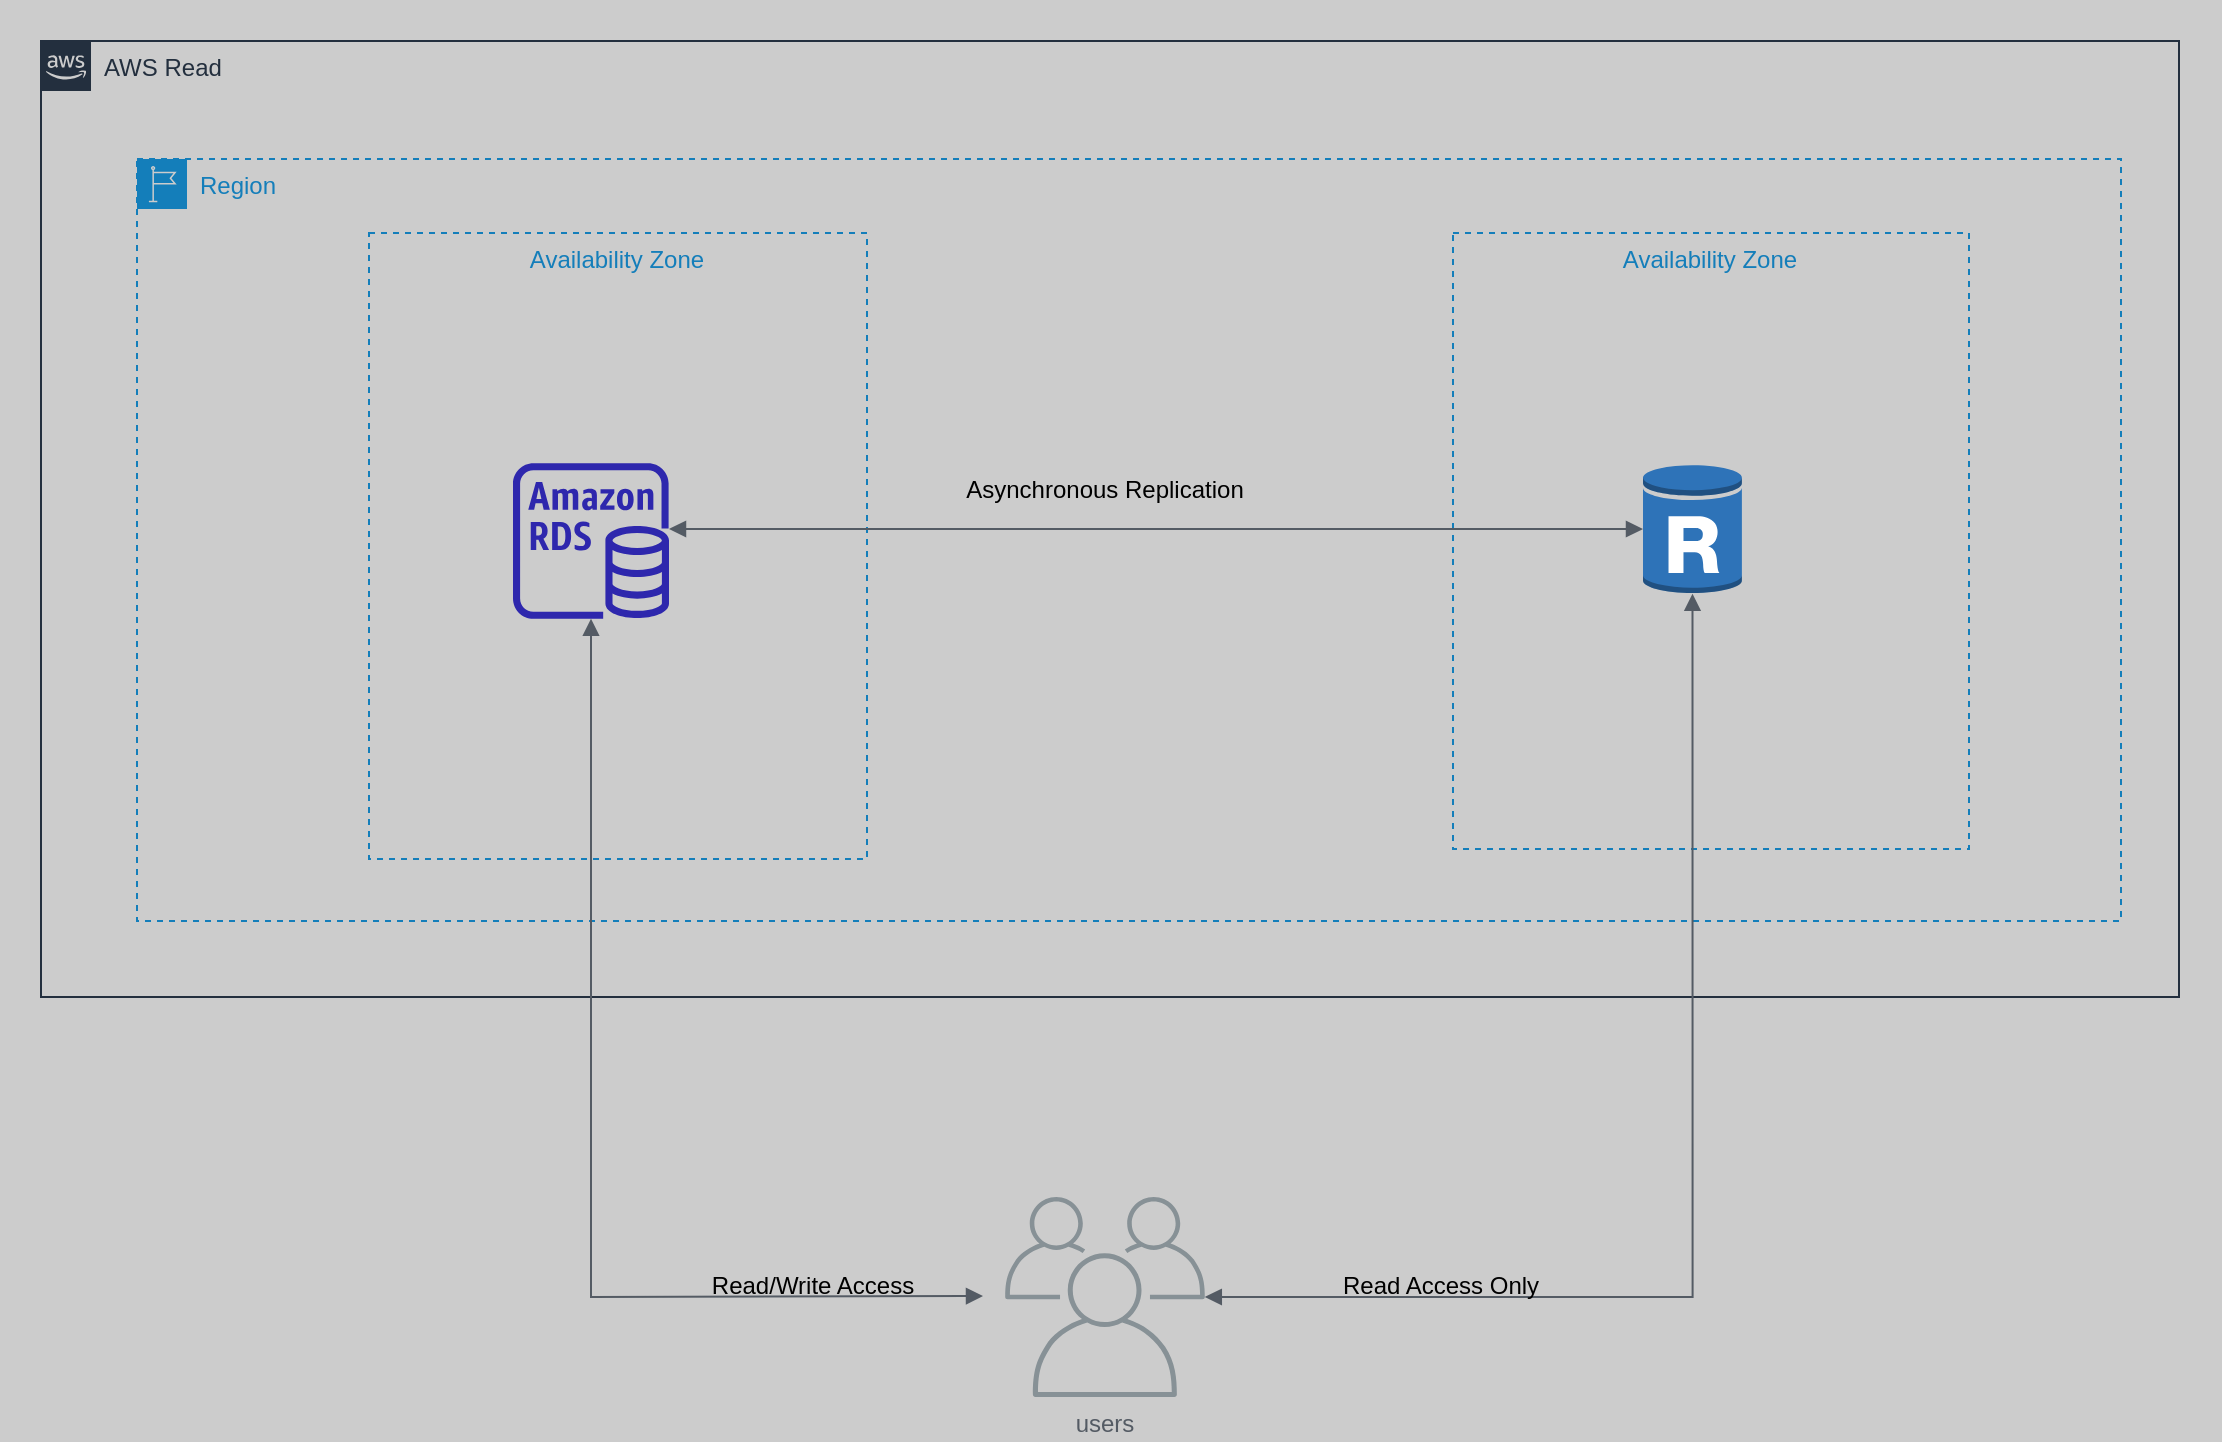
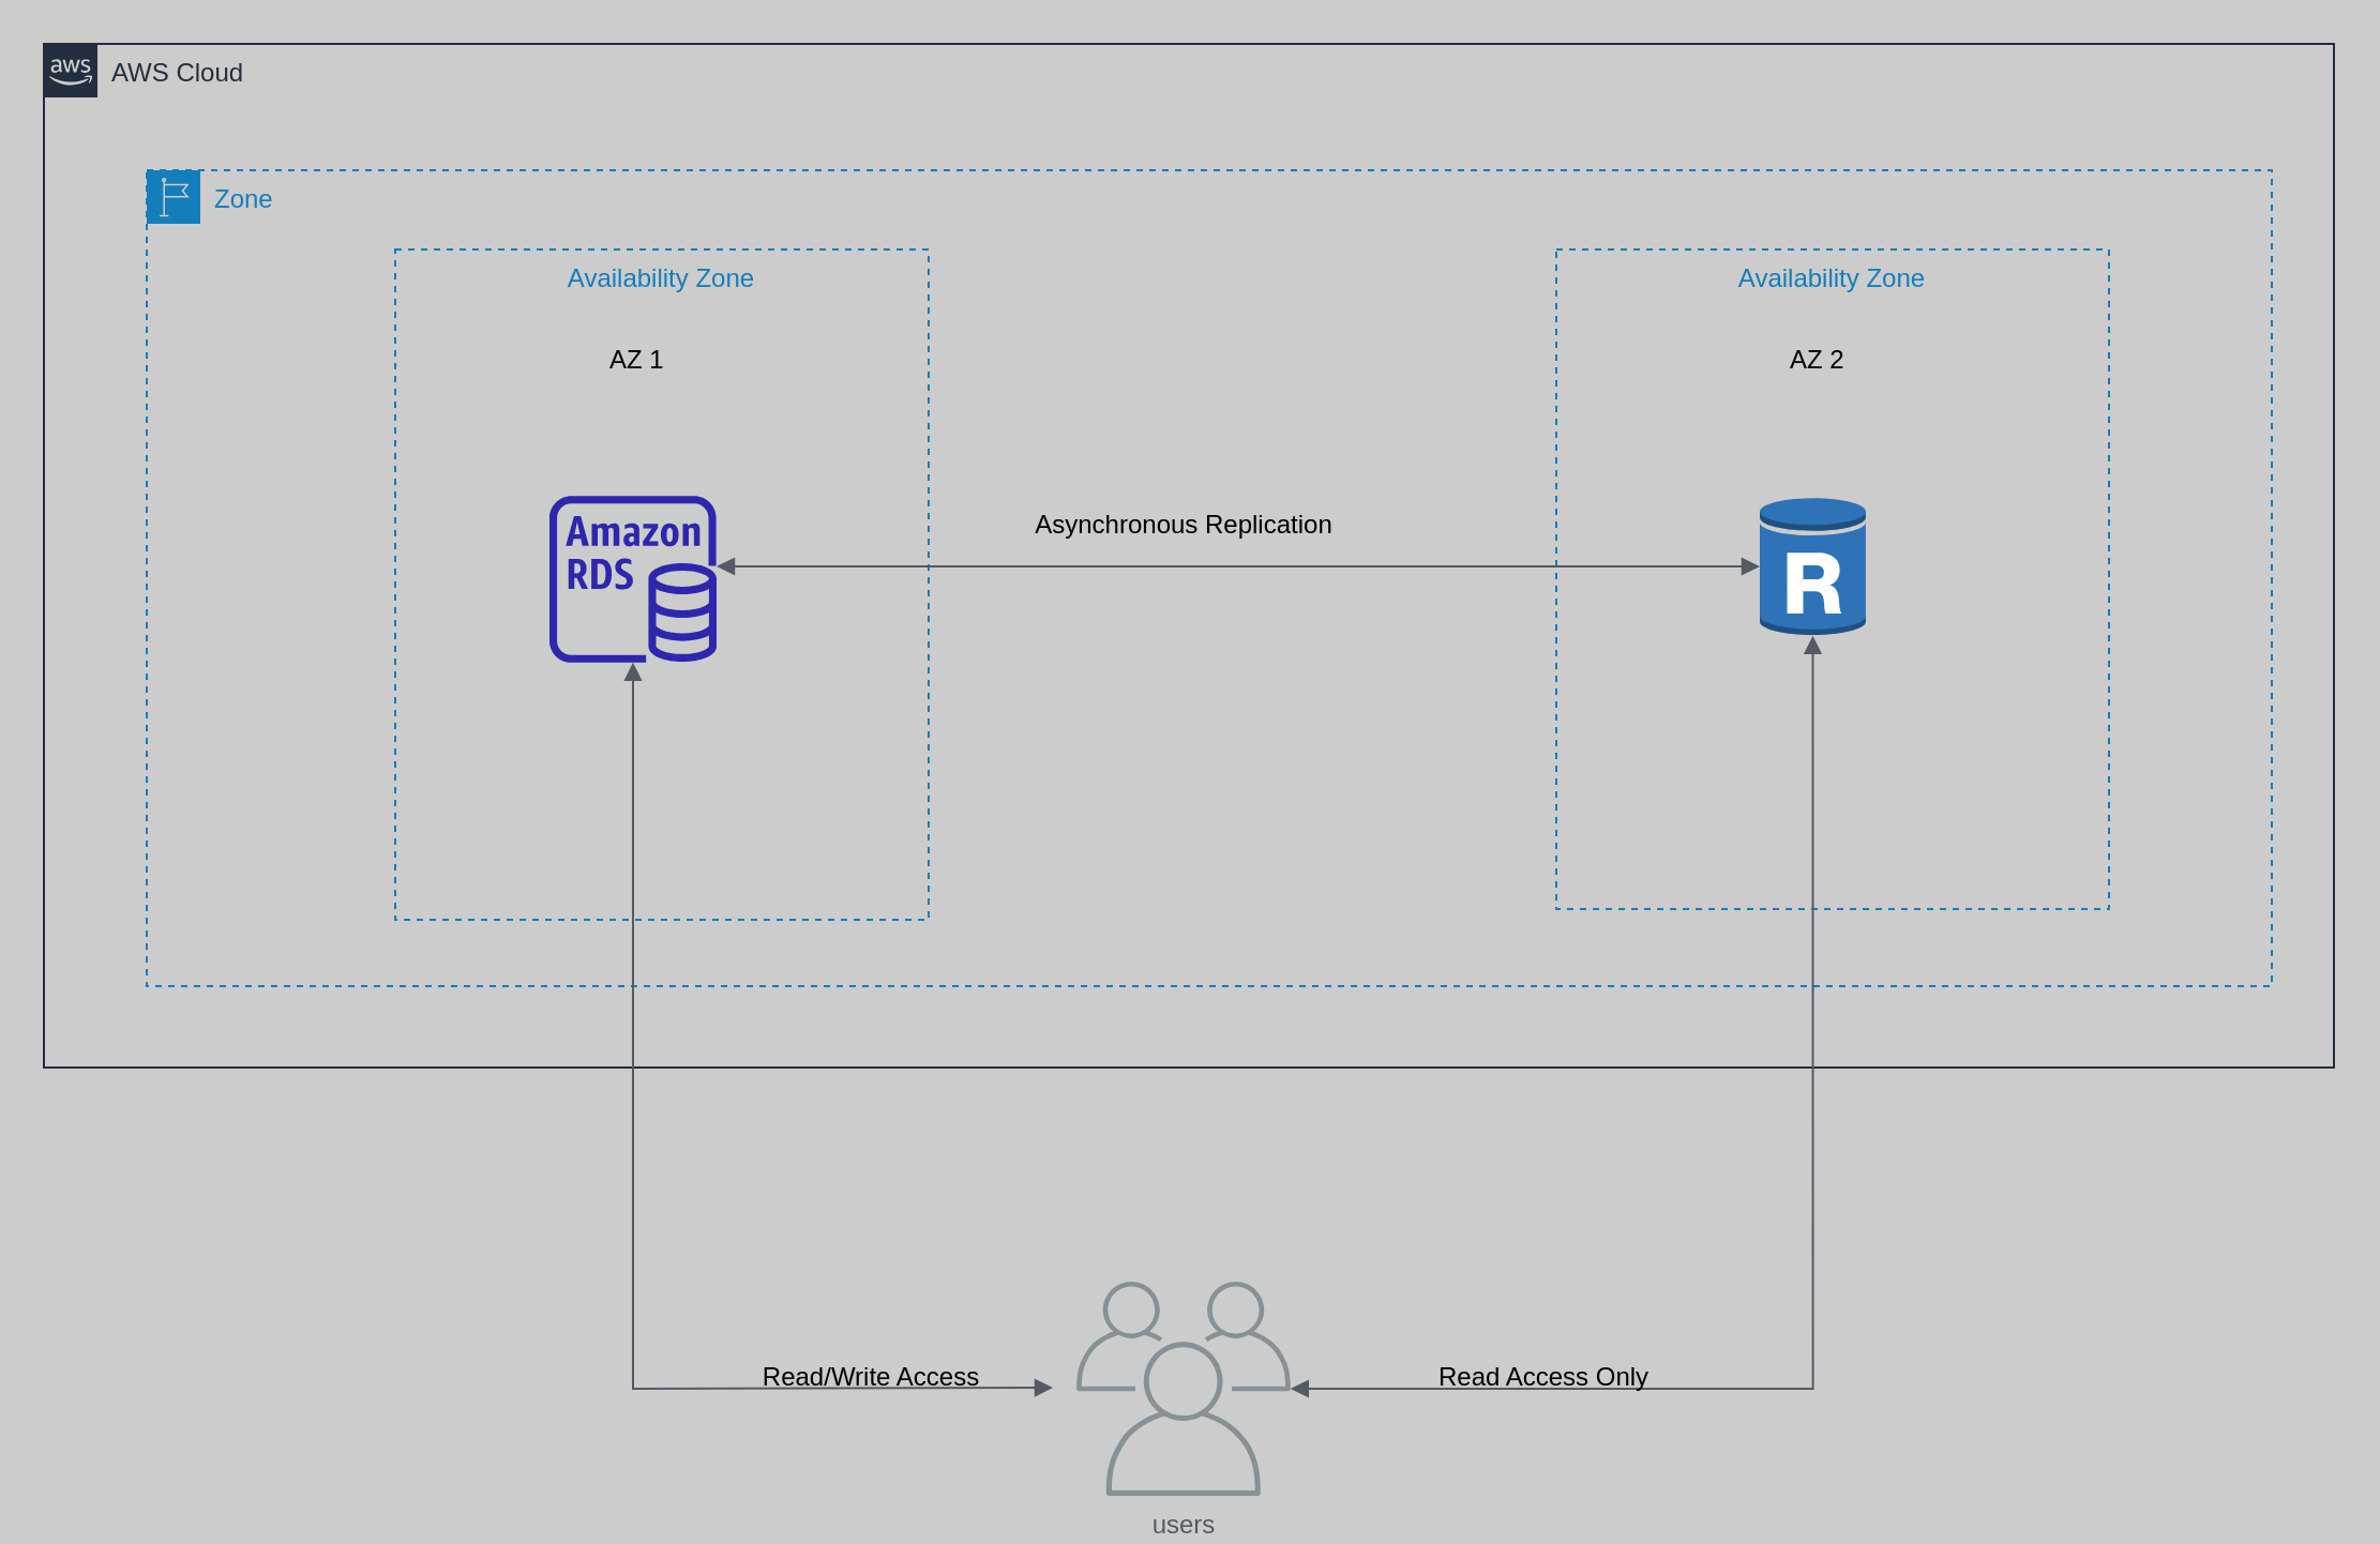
  <mxCell id="0" />
  <mxCell id="1" parent="0" />
- <mxCell id="2" value="AWS Read" style="points=[[0,0],[0.25,0],[0.5,0],[0.75,0],[1,0],[1,0.25],[1,0.5],[1,0.75],[1,1],[0.75,1],[0.5,1],[0.25,1],[0,1],[0,0.75],[0,0.5],[0,0.25]];outlineConnect=0;gradientColor=none;html=1;whiteSpace=wrap;fontSize=12;fontStyle=0;container=1;pointerEvents=0;collapsible=0;recursiveResize=0;shape=mxgraph.aws4.group;grIcon=mxgraph.aws4.group_aws_cloud_alt;strokeColor=#232F3E;fillColor=none;verticalAlign=top;align=left;spacingLeft=30;fontColor=#232F3E;dashed=0;" vertex="1" parent="1"><mxGeometry x="20" y="20" width="1069" height="478" as="geometry" /></mxCell>
- <mxCell id="3" value="Region" style="points=[[0,0],[0.25,0],[0.5,0],[0.75,0],[1,0],[1,0.25],[1,0.5],[1,0.75],[1,1],[0.75,1],[0.5,1],[0.25,1],[0,1],[0,0.75],[0,0.5],[0,0.25]];outlineConnect=0;gradientColor=none;html=1;whiteSpace=wrap;fontSize=12;fontStyle=0;container=1;pointerEvents=0;collapsible=0;recursiveResize=0;shape=mxgraph.aws4.group;grIcon=mxgraph.aws4.group_region;strokeColor=#147EBA;fillColor=none;verticalAlign=top;align=left;spacingLeft=30;fontColor=#147EBA;dashed=1;" vertex="1" parent="2"><mxGeometry x="48" y="59" width="992" height="381" as="geometry" /></mxCell>
+ <mxCell id="2" value="AWS Cloud" style="points=[[0,0],[0.25,0],[0.5,0],[0.75,0],[1,0],[1,0.25],[1,0.5],[1,0.75],[1,1],[0.75,1],[0.5,1],[0.25,1],[0,1],[0,0.75],[0,0.5],[0,0.25]];outlineConnect=0;gradientColor=none;html=1;whiteSpace=wrap;fontSize=12;fontStyle=0;container=1;pointerEvents=0;collapsible=0;recursiveResize=0;shape=mxgraph.aws4.group;grIcon=mxgraph.aws4.group_aws_cloud_alt;strokeColor=#232F3E;fillColor=none;verticalAlign=top;align=left;spacingLeft=30;fontColor=#232F3E;dashed=0;" vertex="1" parent="1"><mxGeometry x="20" y="20" width="1069" height="478" as="geometry" /></mxCell>
+ <mxCell id="3" value="Zone" style="points=[[0,0],[0.25,0],[0.5,0],[0.75,0],[1,0],[1,0.25],[1,0.5],[1,0.75],[1,1],[0.75,1],[0.5,1],[0.25,1],[0,1],[0,0.75],[0,0.5],[0,0.25]];outlineConnect=0;gradientColor=none;html=1;whiteSpace=wrap;fontSize=12;fontStyle=0;container=1;pointerEvents=0;collapsible=0;recursiveResize=0;shape=mxgraph.aws4.group;grIcon=mxgraph.aws4.group_region;strokeColor=#147EBA;fillColor=none;verticalAlign=top;align=left;spacingLeft=30;fontColor=#147EBA;dashed=1;" vertex="1" parent="2"><mxGeometry x="48" y="59" width="992" height="381" as="geometry" /></mxCell>
  <mxCell id="4" value="Availability Zone" style="fillColor=none;strokeColor=#147EBA;dashed=1;verticalAlign=top;fontStyle=0;fontColor=#147EBA;whiteSpace=wrap;html=1;" vertex="1" parent="3"><mxGeometry x="658" y="37" width="258" height="308" as="geometry" /></mxCell>
  <mxCell id="5" value="Availability Zone" style="fillColor=none;strokeColor=#147EBA;dashed=1;verticalAlign=top;fontStyle=0;fontColor=#147EBA;whiteSpace=wrap;html=1;" vertex="1" parent="3"><mxGeometry x="116" y="37" width="249" height="313" as="geometry" /></mxCell>
  <mxCell id="6" value="" style="outlineConnect=0;dashed=0;verticalLabelPosition=bottom;verticalAlign=top;align=center;html=1;shape=mxgraph.aws3.rds_db_instance_read_replica;fillColor=#2E73B8;gradientColor=none;movable=0;resizable=0;rotatable=0;deletable=0;editable=0;locked=1;connectable=0;" vertex="1" parent="3"><mxGeometry x="753" y="152" width="49.5" height="66" as="geometry" /></mxCell>
  <mxCell id="7" value="" style="sketch=0;outlineConnect=0;fontColor=#232F3E;gradientColor=none;fillColor=#2E27AD;strokeColor=none;dashed=0;verticalLabelPosition=bottom;verticalAlign=top;align=center;html=1;fontSize=12;fontStyle=0;aspect=fixed;pointerEvents=1;shape=mxgraph.aws4.rds_instance;movable=0;resizable=0;rotatable=0;deletable=0;editable=0;locked=1;connectable=0;" vertex="1" parent="3"><mxGeometry x="188" y="152" width="78" height="78" as="geometry" /></mxCell>
  <mxCell id="8" value="" style="edgeStyle=orthogonalEdgeStyle;html=1;endArrow=block;elbow=vertical;startArrow=block;startFill=1;endFill=1;strokeColor=#545B64;rounded=0;" edge="1" parent="3" source="7" target="6"><mxGeometry width="100" relative="1" as="geometry"><mxPoint x="429" y="190" as="sourcePoint" /><mxPoint x="529" y="190" as="targetPoint" /><Array as="points"><mxPoint x="388" y="185" /><mxPoint x="388" y="185" /></Array></mxGeometry></mxCell>
+ <mxCell id="9" value="&amp;nbsp;AZ 1" style="text;html=1;align=center;verticalAlign=middle;resizable=0;points=[];autosize=1;strokeColor=none;fillColor=none;" vertex="1" parent="3"><mxGeometry x="203.5" y="76" width="47" height="26" as="geometry" /></mxCell>
+ <mxCell id="10" value="&amp;nbsp;AZ 2" style="text;html=1;align=center;verticalAlign=middle;resizable=0;points=[];autosize=1;strokeColor=none;fillColor=none;" vertex="1" parent="3"><mxGeometry x="754.25" y="76" width="47" height="26" as="geometry" /></mxCell>
  <mxCell id="11" value="users" style="sketch=0;outlineConnect=0;gradientColor=none;fontColor=#545B64;strokeColor=none;fillColor=#879196;dashed=0;verticalLabelPosition=bottom;verticalAlign=top;align=center;html=1;fontSize=12;fontStyle=0;aspect=fixed;shape=mxgraph.aws4.illustration_users;pointerEvents=1;movable=0;resizable=0;rotatable=0;deletable=0;editable=0;locked=1;connectable=0;" vertex="1" parent="1"><mxGeometry x="502" y="598" width="100" height="100" as="geometry" /></mxCell>
  <mxCell id="12" value="" style="edgeStyle=orthogonalEdgeStyle;html=1;endArrow=block;elbow=vertical;startArrow=block;startFill=1;endFill=1;strokeColor=#545B64;rounded=0;entryX=0.5;entryY=0.99;entryDx=0;entryDy=0;entryPerimeter=0;" edge="1" parent="1" source="11" target="6"><mxGeometry width="100" relative="1" as="geometry"><mxPoint x="714" y="274" as="sourcePoint" /><mxPoint x="814" y="274" as="targetPoint" /></mxGeometry></mxCell>
  <mxCell id="13" value="" style="edgeStyle=orthogonalEdgeStyle;html=1;endArrow=block;elbow=vertical;startArrow=block;startFill=1;endFill=1;strokeColor=#545B64;rounded=0;" edge="1" parent="1" target="7"><mxGeometry width="100" relative="1" as="geometry"><mxPoint x="491" y="647.5" as="sourcePoint" /><mxPoint x="391" y="647.5" as="targetPoint" /></mxGeometry></mxCell>
  <mxCell id="14" value="Asynchronous Replication" style="text;html=1;align=center;verticalAlign=middle;resizable=0;points=[];autosize=1;strokeColor=none;fillColor=none;" vertex="1" parent="1"><mxGeometry x="473" y="232" width="157" height="26" as="geometry" /></mxCell>
  <mxCell id="15" value="Read/Write Access" style="text;html=1;align=center;verticalAlign=middle;resizable=0;points=[];autosize=1;strokeColor=none;fillColor=none;" vertex="1" parent="1"><mxGeometry x="346" y="630" width="119" height="26" as="geometry" /></mxCell>
  <mxCell id="16" value="Read Access Only" style="text;html=1;align=center;verticalAlign=middle;resizable=0;points=[];autosize=1;strokeColor=none;fillColor=none;" vertex="1" parent="1"><mxGeometry x="662" y="630" width="116" height="26" as="geometry" /></mxCell>
